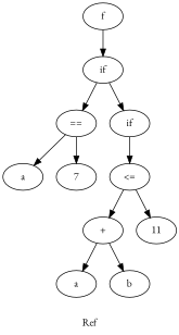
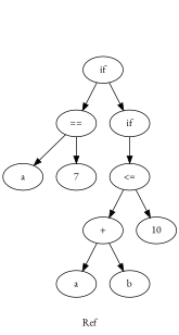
  digraph {
    fontname="EB Garamond"
    label=Ref
    node [fontname="EB Garamond"]
    edge [fontname="EB Garamond"]
-   n1 [label=f]
    n2 [label=if]
    n3 [label="=="]
    n4 [label=if]
    n5 [label=a]
    n6 [label=7]
    n7 [label="<="]
    n8 [label="+"]
-   n9 [label=11]
+   n9 [label=10]
    n10 [label=a]
    n11 [label=b]
-   n1 -> n2
    n2 -> n3
    n2 -> n4
    n3 -> n5
    n3 -> n6
    n4 -> n7
    n7 -> n8
    n7 -> n9
    n8 -> n10
    n8 -> n11
  }
